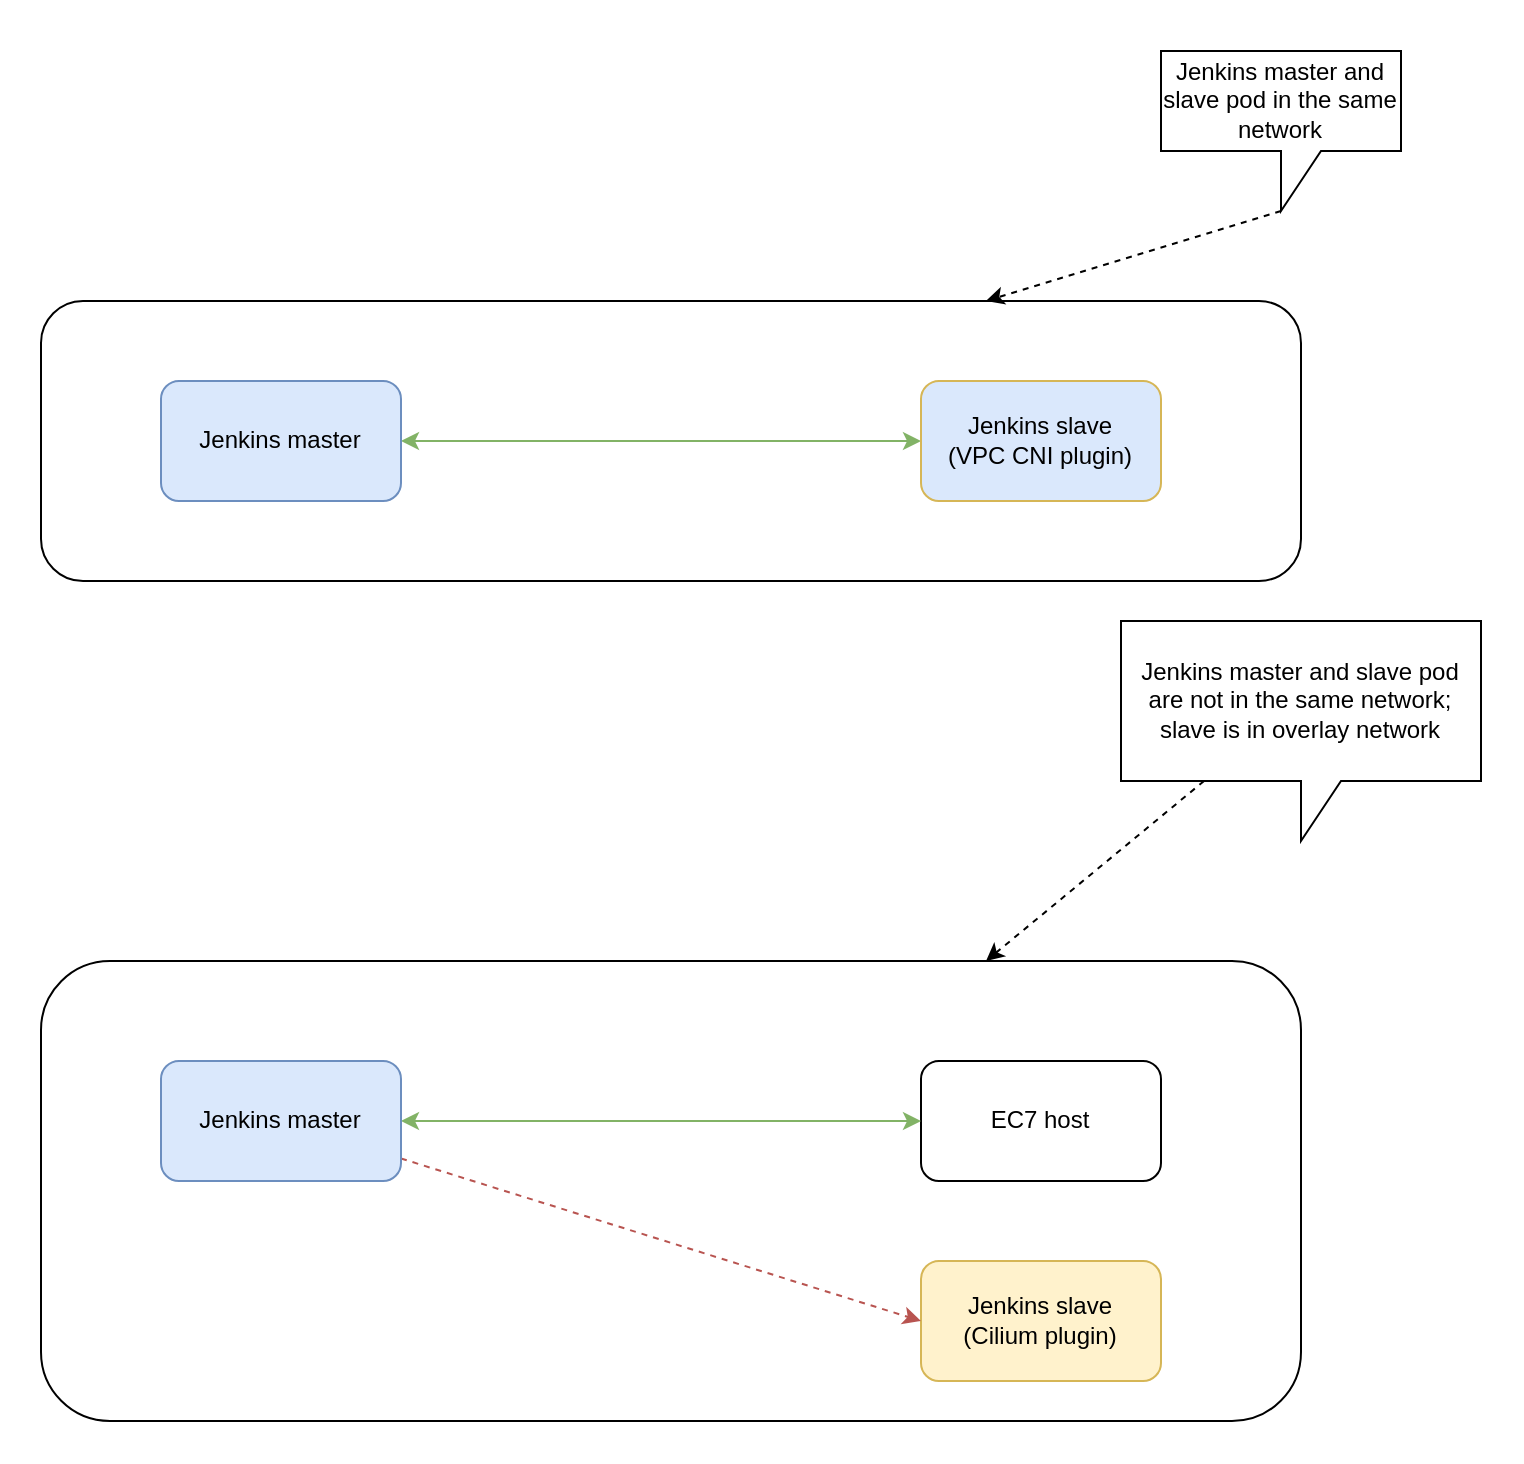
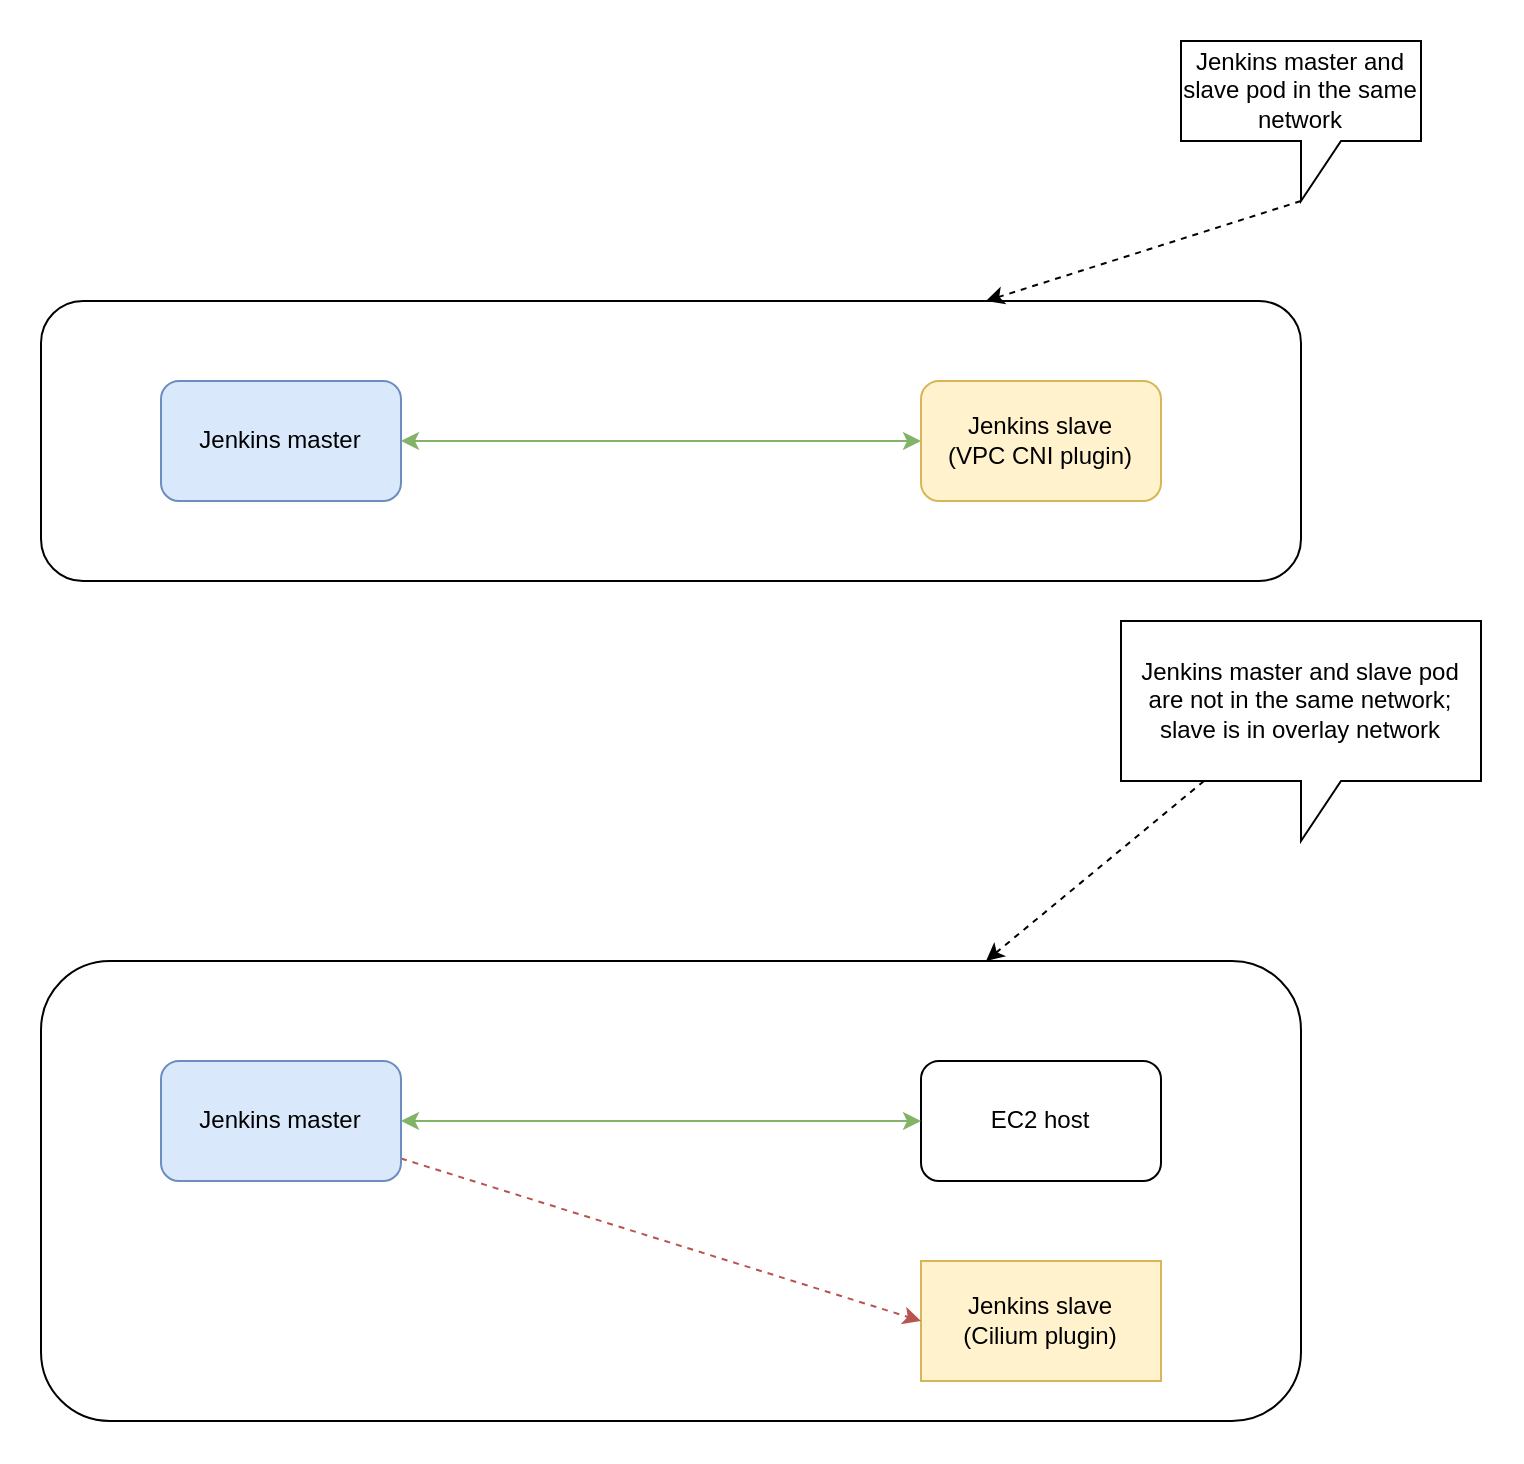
  <mxCell id="0" />
  <mxCell id="1" parent="0" />
  <mxCell id="2" value="" style="rounded=1;whiteSpace=wrap;html=1;" vertex="1" parent="1"><mxGeometry x="20" y="480" width="630" height="230" as="geometry" /></mxCell>
  <mxCell id="3" value="" style="rounded=1;whiteSpace=wrap;html=1;" vertex="1" parent="1"><mxGeometry x="20" y="150" width="630" height="140" as="geometry" /></mxCell>
  <mxCell id="4" style="edgeStyle=orthogonalEdgeStyle;rounded=0;orthogonalLoop=1;jettySize=auto;html=1;startArrow=classic;startFill=1;fillColor=#d5e8d4;strokeColor=#82b366;" edge="1" parent="1" source="5" target="6"><mxGeometry relative="1" as="geometry" /></mxCell>
  <mxCell id="5" value="Jenkins master" style="rounded=1;whiteSpace=wrap;html=1;fillColor=#dae8fc;strokeColor=#6c8ebf;" vertex="1" parent="1"><mxGeometry x="80" y="190" width="120" height="60" as="geometry" /></mxCell>
- <mxCell id="6" value="Jenkins slave&lt;br&gt;(VPC CNI plugin)" style="rounded=1;whiteSpace=wrap;html=1;fillColor=#dae8fc;strokeColor=#d6b656;" vertex="1" parent="1"><mxGeometry x="460" y="190" width="120" height="60" as="geometry" /></mxCell>
- <mxCell id="7" value="Jenkins slave&lt;br&gt;(Cilium plugin)" style="rounded=1;whiteSpace=wrap;html=1;fillColor=#fff2cc;strokeColor=#d6b656;" vertex="1" parent="1"><mxGeometry x="460" y="630" width="120" height="60" as="geometry" /></mxCell>
- <mxCell id="8" value="EC7 host" style="rounded=1;whiteSpace=wrap;html=1;" vertex="1" parent="1"><mxGeometry x="460" y="530" width="120" height="60" as="geometry" /></mxCell>
+ <mxCell id="6" value="Jenkins slave&lt;br&gt;(VPC CNI plugin)" style="rounded=1;whiteSpace=wrap;html=1;fillColor=#fff2cc;strokeColor=#d6b656;" vertex="1" parent="1"><mxGeometry x="460" y="190" width="120" height="60" as="geometry" /></mxCell>
+ <mxCell id="7" value="Jenkins slave&lt;br&gt;(Cilium plugin)" style="whiteSpace=wrap;html=1;fillColor=#fff2cc;strokeColor=#d6b656;rounded=0;" vertex="1" parent="1"><mxGeometry x="460" y="630" width="120" height="60" as="geometry" /></mxCell>
+ <mxCell id="8" value="EC2 host" style="rounded=1;whiteSpace=wrap;html=1;" vertex="1" parent="1"><mxGeometry x="460" y="530" width="120" height="60" as="geometry" /></mxCell>
  <mxCell id="9" style="edgeStyle=orthogonalEdgeStyle;rounded=0;orthogonalLoop=1;jettySize=auto;html=1;startArrow=classic;startFill=1;fillColor=#d5e8d4;strokeColor=#82b366;" edge="1" parent="1" source="11" target="8"><mxGeometry relative="1" as="geometry" /></mxCell>
  <mxCell id="10" style="edgeStyle=none;rounded=0;orthogonalLoop=1;jettySize=auto;html=1;entryX=0;entryY=0.5;entryDx=0;entryDy=0;dashed=1;fillColor=#f8cecc;strokeColor=#b85450;" edge="1" parent="1" source="11" target="7"><mxGeometry relative="1" as="geometry" /></mxCell>
  <mxCell id="11" value="Jenkins master" style="rounded=1;whiteSpace=wrap;html=1;fillColor=#dae8fc;strokeColor=#6c8ebf;" vertex="1" parent="1"><mxGeometry x="80" y="530" width="120" height="60" as="geometry" /></mxCell>
  <mxCell id="12" style="edgeStyle=none;rounded=0;orthogonalLoop=1;jettySize=auto;html=1;exitX=0;exitY=0;exitDx=60;exitDy=80;exitPerimeter=0;entryX=0.75;entryY=0;entryDx=0;entryDy=0;dashed=1;" edge="1" parent="1" source="13" target="3"><mxGeometry relative="1" as="geometry" /></mxCell>
- <mxCell id="13" value="Jenkins master and slave pod in the same network" style="shape=callout;whiteSpace=wrap;html=1;perimeter=calloutPerimeter;" vertex="1" parent="1"><mxGeometry x="580" y="25" width="120" height="80" as="geometry" /></mxCell>
+ <mxCell id="13" value="Jenkins master and slave pod in the same network" style="shape=callout;whiteSpace=wrap;html=1;perimeter=calloutPerimeter;" vertex="1" parent="1"><mxGeometry x="590" y="20" width="120" height="80" as="geometry" /></mxCell>
  <mxCell id="14" style="edgeStyle=none;rounded=0;orthogonalLoop=1;jettySize=auto;html=1;entryX=0.75;entryY=0;entryDx=0;entryDy=0;dashed=1;" edge="1" parent="1" source="15" target="2"><mxGeometry relative="1" as="geometry" /></mxCell>
  <mxCell id="15" value="Jenkins master and slave pod are not in the same network; slave is in overlay network" style="shape=callout;whiteSpace=wrap;html=1;perimeter=calloutPerimeter;" vertex="1" parent="1"><mxGeometry x="560" y="310" width="180" height="110" as="geometry" /></mxCell>
